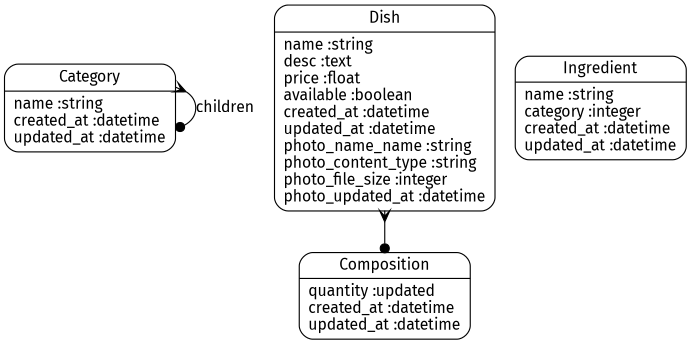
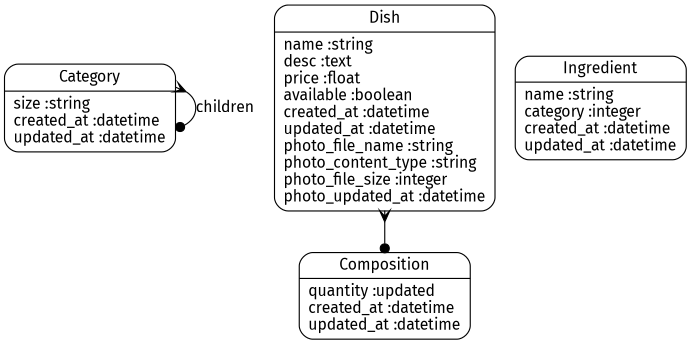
  digraph {
    fontname="Fira Sans"
    splines=true
    node [fontname="Fira Sans" shape=Mrecord]
    edge [arrowhead=dot arrowtail=crow dir=both fontname="Fira Sans"]
-   n1 [label="{Category|name :string\lcreated_at :datetime\lupdated_at :datetime\l}"]
+   n1 [label="{Category|size :string\lcreated_at :datetime\lupdated_at :datetime\l}"]
    n2 [label="{Composition|quantity :updated\lcreated_at :datetime\lupdated_at :datetime\l}"]
    n3 [label="{Ingredient|name :string\lcategory :integer\lcreated_at :datetime\lupdated_at :datetime\l}"]
-   n4 [label="{Dish|name :string\ldesc :text\lprice :float\lavailable :boolean\lcreated_at :datetime\lupdated_at :datetime\lphoto_name_name :string\lphoto_content_type :string\lphoto_file_size :integer\lphoto_updated_at :datetime\l}"]
+   n4 [label="{Dish|name :string\ldesc :text\lprice :float\lavailable :boolean\lcreated_at :datetime\lupdated_at :datetime\lphoto_file_name :string\lphoto_content_type :string\lphoto_file_size :integer\lphoto_updated_at :datetime\l}"]
    n1 -> n1 [label=children]
    n4 -> n2
  }
